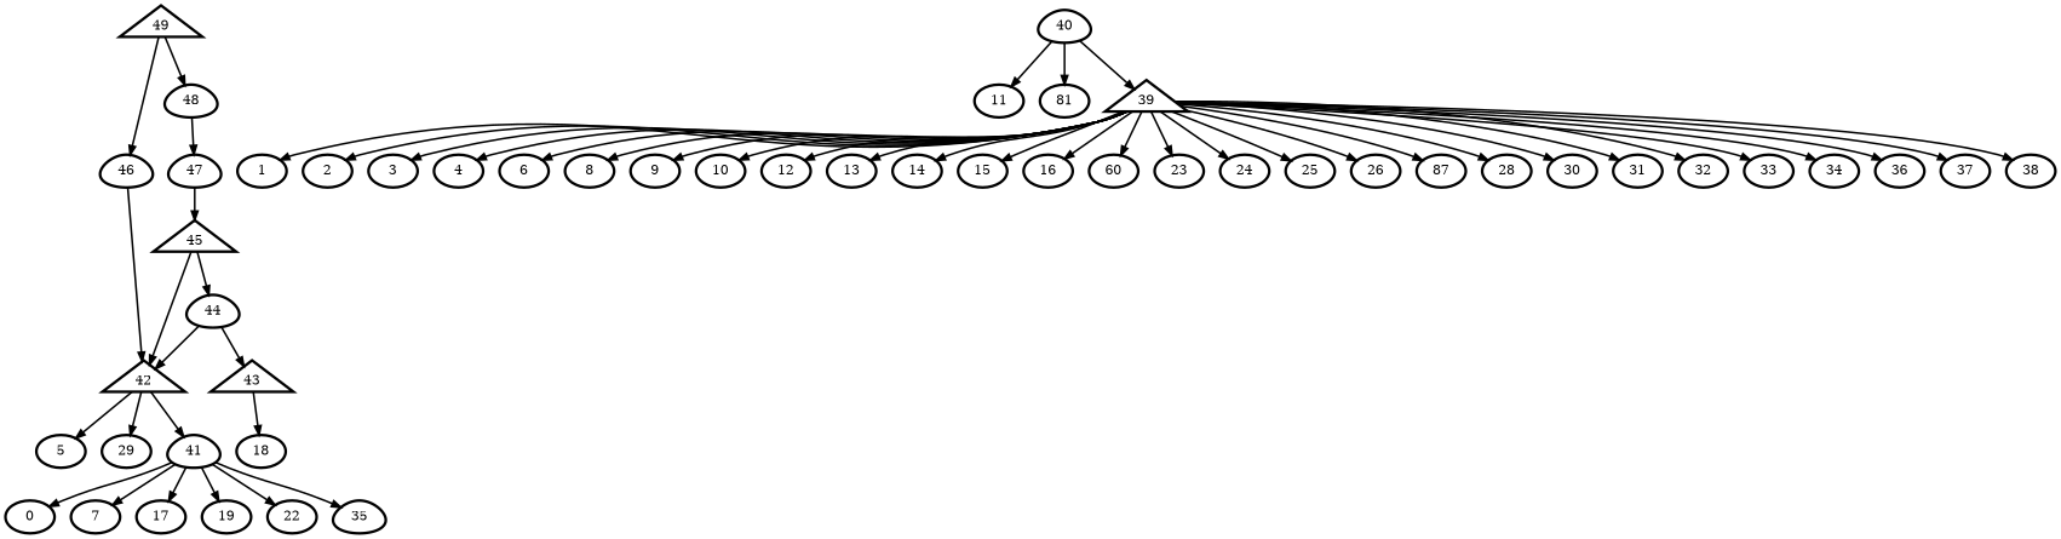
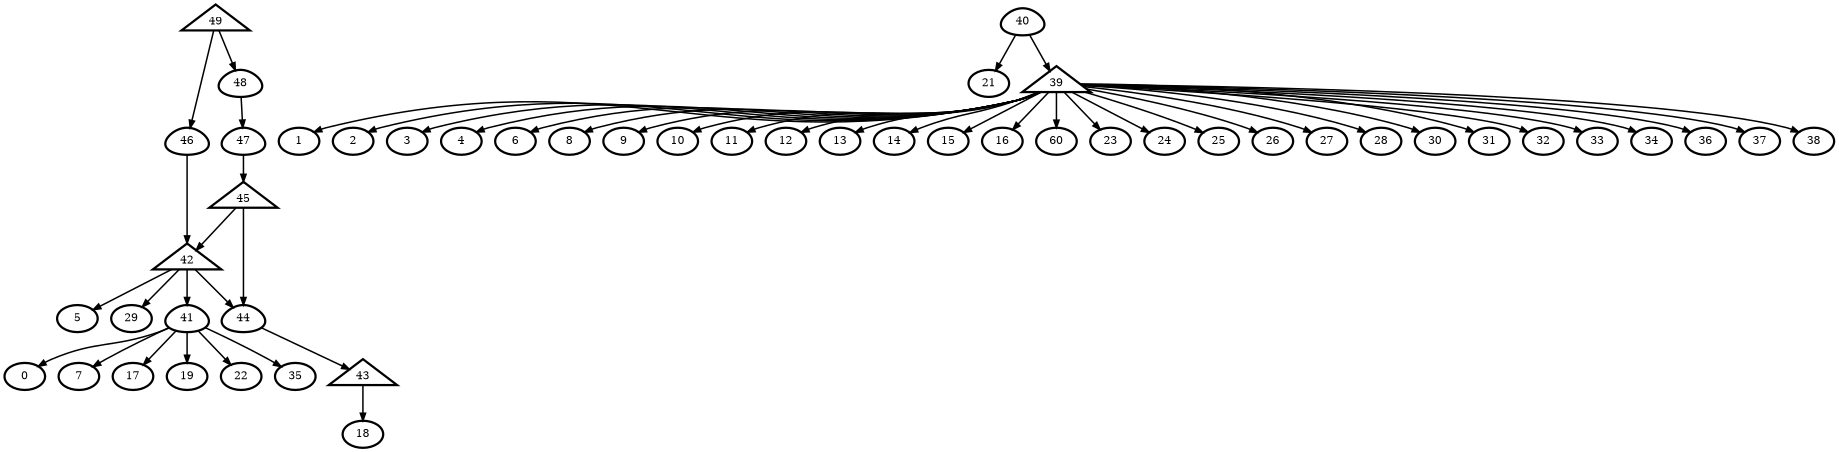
  digraph {
    node [penwidth=3]
    edge [penwidth=2]
    n1 [label=0]
    n2 [label=1]
    n3 [label=2]
    n4 [label=3]
    n5 [label=4]
    n6 [label=5]
    n7 [label=6]
    n8 [label=7]
    n9 [label=8]
    n10 [label=9]
    n11 [label=10]
    n12 [label=11]
    n13 [label=12]
    n14 [label=13]
    n15 [label=14]
    n16 [label=15]
    n17 [label=16]
    n18 [label=17]
    n19 [label=18]
    n20 [label=19]
    n21 [label=60]
-   n22 [label=81]
+   n22 [label=21]
    n23 [label=22]
    n24 [label=23]
    n25 [label=24]
    n26 [label=25]
    n27 [label=26]
-   n28 [label=87]
+   n28 [label=27]
    n29 [label=28]
    n30 [label=29]
    n31 [label=30]
    n32 [label=31]
    n33 [label=32]
    n34 [label=33]
    n35 [label=34]
-   n36 [label=35 shape=egg]
+   n36 [label=35]
    n37 [label=36]
    n38 [label=37]
    n39 [label=38]
    n40 [label=40 shape=egg]
    n41 [label=39 shape=triangle]
    n42 [label=41 shape=egg]
    n43 [label=44 shape=egg]
    n44 [label=42 shape=triangle]
    n45 [label=43 shape=triangle]
    n46 [label=46 shape=egg]
    n47 [label=47 shape=egg]
    n48 [label=45 shape=triangle]
    n49 [label=48 shape=egg]
    n50 [label=49 shape=triangle]
    n40 -> n22
    n40 -> n41
    n41 -> n2
    n41 -> n3
    n41 -> n4
    n41 -> n5
    n41 -> n7
    n41 -> n9
    n41 -> n10
    n41 -> n11
-   n40 -> n12
+   n41 -> n12
    n41 -> n13
    n41 -> n14
    n41 -> n15
    n41 -> n16
    n41 -> n17
    n41 -> n21
    n41 -> n24
    n41 -> n25
    n41 -> n26
    n41 -> n27
    n41 -> n28
    n41 -> n29
    n41 -> n31
    n41 -> n32
    n41 -> n33
    n41 -> n34
    n41 -> n35
    n41 -> n37
    n41 -> n38
    n41 -> n39
    n42 -> n1
    n42 -> n8
    n42 -> n18
    n42 -> n20
    n42 -> n23
    n42 -> n36
-   n43 -> n44
+   n44 -> n43
    n43 -> n45
    n44 -> n6
    n44 -> n30
    n44 -> n42
    n45 -> n19
    n46 -> n44
    n47 -> n48
    n48 -> n43
    n48 -> n44
    n49 -> n47
    n50 -> n46
    n50 -> n49
  }
